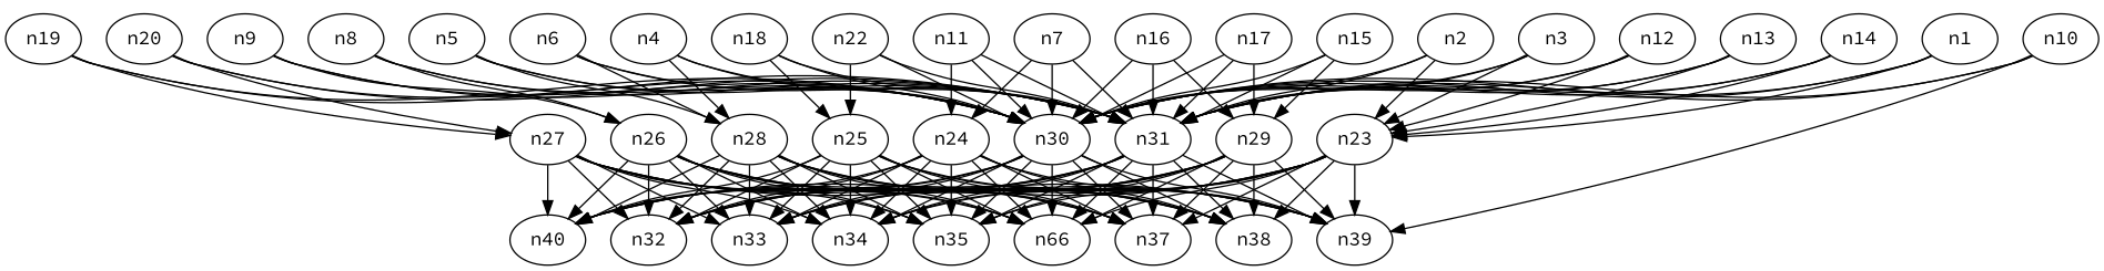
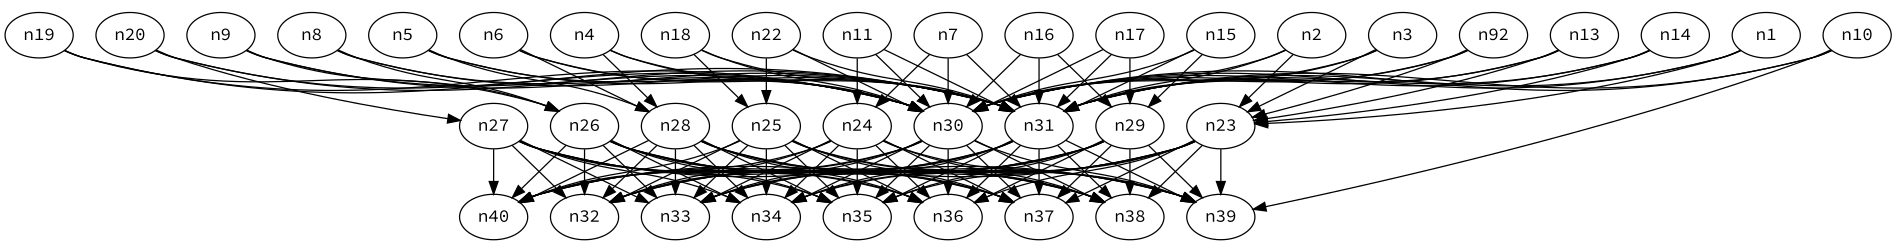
  digraph {
    fontname="Source Code Pro"
    node [fontname="Source Code Pro"]
    edge [fontname="Source Code Pro"]
    n1
    n23
    n30
    n31
    n32
    n33
    n34
    n35
-   n36 [label=n66]
+   n36
    n37
    n38
    n39
    n40
    n2
    n3
-   n12
+   n12 [label=n92]
    n13
    n14
    n7
    n24
    n10
    n11
    n18
    n25
    n22
    n8
    n26
    n9
    n19
    n27
    n20
    n4
    n28
    n5
    n6
    n15
    n29
    n16
    n17
    n1 -> n23
    n1 -> n30
    n1 -> n31
    n23 -> n32
    n23 -> n33
    n23 -> n34
    n23 -> n35
    n23 -> n36
    n23 -> n37
    n23 -> n38
    n23 -> n39
    n23 -> n40
    n30 -> n32
    n30 -> n33
    n30 -> n34
    n30 -> n35
    n30 -> n36
    n30 -> n37
    n30 -> n38
    n30 -> n39
    n30 -> n40
    n31 -> n32
    n31 -> n33
    n31 -> n34
    n31 -> n35
    n31 -> n36
    n31 -> n37
    n31 -> n38
    n31 -> n39
    n31 -> n40
    n2 -> n23
    n2 -> n30
    n2 -> n31
    n3 -> n23
    n3 -> n30
    n3 -> n31
    n12 -> n23
    n12 -> n30
    n12 -> n31
    n13 -> n23
    n13 -> n30
    n13 -> n31
    n14 -> n23
    n14 -> n30
    n14 -> n31
    n7 -> n30
    n7 -> n31
    n7 -> n24
    n24 -> n32
    n24 -> n33
    n24 -> n34
    n24 -> n35
    n24 -> n36
    n24 -> n37
    n24 -> n38
    n24 -> n39
    n24 -> n40
    n10 -> n30
    n10 -> n31
    n10 -> n39
    n11 -> n30
    n11 -> n31
    n11 -> n24
    n18 -> n30
    n18 -> n31
    n18 -> n25
    n25 -> n32
    n25 -> n33
    n25 -> n34
    n25 -> n35
    n25 -> n36
    n25 -> n37
    n25 -> n38
    n25 -> n39
    n25 -> n40
    n22 -> n30
    n22 -> n31
    n22 -> n25
    n8 -> n30
    n8 -> n31
    n8 -> n26
    n26 -> n32
    n26 -> n33
    n26 -> n34
    n26 -> n35
    n26 -> n36
    n26 -> n37
    n26 -> n38
    n26 -> n39
    n26 -> n40
    n9 -> n30
    n9 -> n31
    n9 -> n26
    n19 -> n30
    n19 -> n31
-   n19 -> n27
+   n19 -> n26
    n27 -> n32
    n27 -> n33
    n27 -> n34
    n27 -> n35
    n27 -> n36
    n27 -> n37
    n27 -> n38
    n27 -> n39
    n27 -> n40
    n20 -> n30
    n20 -> n31
    n20 -> n27
    n4 -> n30
    n4 -> n31
    n4 -> n28
    n28 -> n32
    n28 -> n33
    n28 -> n34
    n28 -> n35
    n28 -> n36
    n28 -> n37
    n28 -> n38
    n28 -> n39
    n28 -> n40
    n5 -> n30
    n5 -> n31
    n5 -> n28
    n6 -> n30
    n6 -> n31
    n6 -> n28
    n15 -> n30
    n15 -> n31
    n15 -> n29
    n29 -> n32
    n29 -> n33
    n29 -> n34
    n29 -> n35
    n29 -> n36
    n29 -> n37
    n29 -> n38
    n29 -> n39
    n29 -> n40
    n16 -> n30
    n16 -> n31
    n16 -> n29
    n17 -> n30
    n17 -> n31
    n17 -> n29
  }
